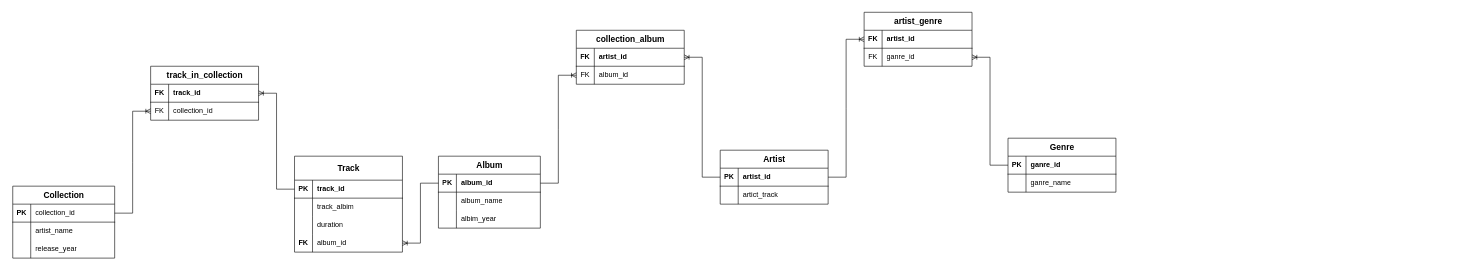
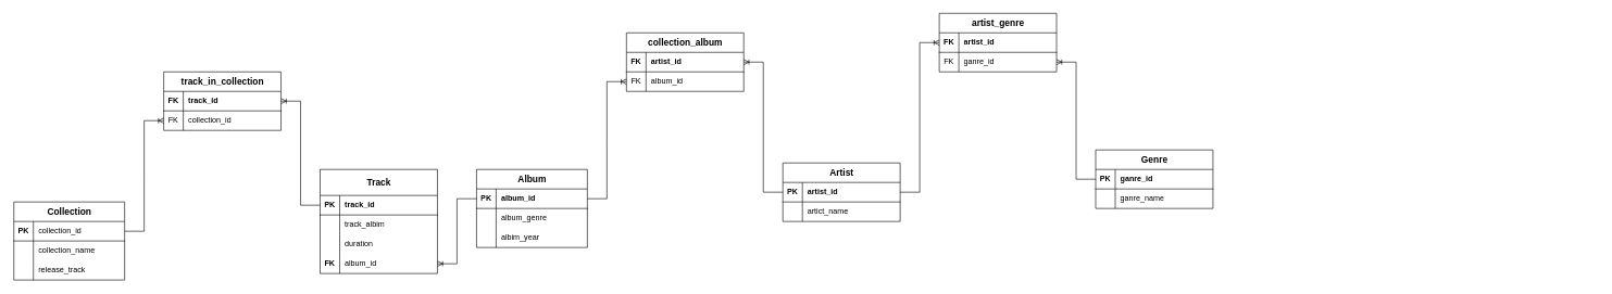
  <mxCell id="0" />
  <mxCell id="1" parent="0" />
  <mxCell id="2" value="&lt;span style=&quot;font-size: 14px;&quot;&gt;Track&lt;/span&gt;" style="shape=table;startSize=40;container=1;collapsible=1;childLayout=tableLayout;fixedRows=1;rowLines=0;fontStyle=1;align=center;resizeLast=1;html=1;" parent="1" vertex="1"><mxGeometry x="490" y="260" width="180" height="160" as="geometry" /></mxCell>
  <mxCell id="3" value="" style="shape=tableRow;horizontal=0;startSize=0;swimlaneHead=0;swimlaneBody=0;fillColor=none;collapsible=0;dropTarget=0;points=[[0,0.5],[1,0.5]];portConstraint=eastwest;top=0;left=0;right=0;bottom=1;" parent="2" vertex="1"><mxGeometry y="40" width="180" height="30" as="geometry" /></mxCell>
  <mxCell id="4" value="PK" style="shape=partialRectangle;connectable=0;fillColor=none;top=0;left=0;bottom=0;right=0;fontStyle=1;overflow=hidden;whiteSpace=wrap;html=1;" parent="3" vertex="1"><mxGeometry width="30" height="30" as="geometry"><mxRectangle width="30" height="30" as="alternateBounds" /></mxGeometry></mxCell>
  <mxCell id="5" value="track_id" style="shape=partialRectangle;connectable=0;fillColor=none;top=0;left=0;bottom=0;right=0;align=left;spacingLeft=6;fontStyle=1;overflow=hidden;whiteSpace=wrap;html=1;" parent="3" vertex="1"><mxGeometry x="30" width="150" height="30" as="geometry"><mxRectangle width="150" height="30" as="alternateBounds" /></mxGeometry></mxCell>
  <mxCell id="6" value="" style="shape=tableRow;horizontal=0;startSize=0;swimlaneHead=0;swimlaneBody=0;fillColor=none;collapsible=0;dropTarget=0;points=[[0,0.5],[1,0.5]];portConstraint=eastwest;top=0;left=0;right=0;bottom=0;" parent="2" vertex="1"><mxGeometry y="70" width="180" height="30" as="geometry" /></mxCell>
  <mxCell id="7" value="" style="shape=partialRectangle;connectable=0;fillColor=none;top=0;left=0;bottom=0;right=0;editable=1;overflow=hidden;whiteSpace=wrap;html=1;" parent="6" vertex="1"><mxGeometry width="30" height="30" as="geometry"><mxRectangle width="30" height="30" as="alternateBounds" /></mxGeometry></mxCell>
  <mxCell id="8" value="track_albim" style="shape=partialRectangle;connectable=0;fillColor=none;top=0;left=0;bottom=0;right=0;align=left;spacingLeft=6;overflow=hidden;whiteSpace=wrap;html=1;" parent="6" vertex="1"><mxGeometry x="30" width="150" height="30" as="geometry"><mxRectangle width="150" height="30" as="alternateBounds" /></mxGeometry></mxCell>
  <mxCell id="9" value="" style="shape=tableRow;horizontal=0;startSize=0;swimlaneHead=0;swimlaneBody=0;fillColor=none;collapsible=0;dropTarget=0;points=[[0,0.5],[1,0.5]];portConstraint=eastwest;top=0;left=0;right=0;bottom=0;" parent="2" vertex="1"><mxGeometry y="100" width="180" height="30" as="geometry" /></mxCell>
  <mxCell id="10" value="" style="shape=partialRectangle;connectable=0;fillColor=none;top=0;left=0;bottom=0;right=0;editable=1;overflow=hidden;whiteSpace=wrap;html=1;" parent="9" vertex="1"><mxGeometry width="30" height="30" as="geometry"><mxRectangle width="30" height="30" as="alternateBounds" /></mxGeometry></mxCell>
  <mxCell id="11" value="duration" style="shape=partialRectangle;connectable=0;fillColor=none;top=0;left=0;bottom=0;right=0;align=left;spacingLeft=6;overflow=hidden;whiteSpace=wrap;html=1;" parent="9" vertex="1"><mxGeometry x="30" width="150" height="30" as="geometry"><mxRectangle width="150" height="30" as="alternateBounds" /></mxGeometry></mxCell>
  <mxCell id="12" value="" style="shape=tableRow;horizontal=0;startSize=0;swimlaneHead=0;swimlaneBody=0;fillColor=none;collapsible=0;dropTarget=0;points=[[0,0.5],[1,0.5]];portConstraint=eastwest;top=0;left=0;right=0;bottom=0;" parent="2" vertex="1"><mxGeometry y="130" width="180" height="30" as="geometry" /></mxCell>
  <mxCell id="13" value="&lt;b&gt;FK&lt;/b&gt;" style="shape=partialRectangle;connectable=0;fillColor=none;top=0;left=0;bottom=0;right=0;editable=1;overflow=hidden;whiteSpace=wrap;html=1;" parent="12" vertex="1"><mxGeometry width="30" height="30" as="geometry"><mxRectangle width="30" height="30" as="alternateBounds" /></mxGeometry></mxCell>
  <mxCell id="14" value="album_id" style="shape=partialRectangle;connectable=0;fillColor=none;top=0;left=0;bottom=0;right=0;align=left;spacingLeft=6;overflow=hidden;whiteSpace=wrap;html=1;" parent="12" vertex="1"><mxGeometry x="30" width="150" height="30" as="geometry"><mxRectangle width="150" height="30" as="alternateBounds" /></mxGeometry></mxCell>
  <mxCell id="15" value="&lt;span style=&quot;font-size: 14px;&quot;&gt;&lt;b&gt;Genre&lt;/b&gt;&lt;/span&gt;" style="shape=table;startSize=30;container=1;collapsible=1;childLayout=tableLayout;fixedRows=1;rowLines=0;fontStyle=0;align=center;resizeLast=1;html=1;" parent="1" vertex="1"><mxGeometry x="1680" y="230" width="180" height="90" as="geometry" /></mxCell>
  <mxCell id="16" value="" style="shape=tableRow;horizontal=0;startSize=0;swimlaneHead=0;swimlaneBody=0;fillColor=none;collapsible=0;dropTarget=0;points=[[0,0.5],[1,0.5]];portConstraint=eastwest;top=0;left=0;right=0;bottom=1;" parent="15" vertex="1"><mxGeometry y="30" width="180" height="30" as="geometry" /></mxCell>
  <mxCell id="17" value="PK" style="shape=partialRectangle;connectable=0;fillColor=none;top=0;left=0;bottom=0;right=0;fontStyle=1;overflow=hidden;whiteSpace=wrap;html=1;" parent="16" vertex="1"><mxGeometry width="30" height="30" as="geometry"><mxRectangle width="30" height="30" as="alternateBounds" /></mxGeometry></mxCell>
  <mxCell id="18" value="&lt;span style=&quot;&quot;&gt;&lt;b&gt;ganre_id&lt;/b&gt;&lt;/span&gt;" style="shape=partialRectangle;connectable=0;fillColor=none;top=0;left=0;bottom=0;right=0;align=left;spacingLeft=6;fontStyle=0;overflow=hidden;whiteSpace=wrap;html=1;" parent="16" vertex="1"><mxGeometry x="30" width="150" height="30" as="geometry"><mxRectangle width="150" height="30" as="alternateBounds" /></mxGeometry></mxCell>
  <mxCell id="19" value="" style="shape=tableRow;horizontal=0;startSize=0;swimlaneHead=0;swimlaneBody=0;fillColor=none;collapsible=0;dropTarget=0;points=[[0,0.5],[1,0.5]];portConstraint=eastwest;top=0;left=0;right=0;bottom=0;" parent="15" vertex="1"><mxGeometry y="60" width="180" height="30" as="geometry" /></mxCell>
  <mxCell id="20" value="" style="shape=partialRectangle;connectable=0;fillColor=none;top=0;left=0;bottom=0;right=0;editable=1;overflow=hidden;whiteSpace=wrap;html=1;" parent="19" vertex="1"><mxGeometry width="30" height="30" as="geometry"><mxRectangle width="30" height="30" as="alternateBounds" /></mxGeometry></mxCell>
  <mxCell id="21" value="ganre_name" style="shape=partialRectangle;connectable=0;fillColor=none;top=0;left=0;bottom=0;right=0;align=left;spacingLeft=6;overflow=hidden;whiteSpace=wrap;html=1;" parent="19" vertex="1"><mxGeometry x="30" width="150" height="30" as="geometry"><mxRectangle width="150" height="30" as="alternateBounds" /></mxGeometry></mxCell>
  <mxCell id="22" value="" style="group" parent="1" vertex="1" connectable="0"><mxGeometry x="700" y="180" width="180" height="170" as="geometry" /></mxCell>
  <mxCell id="23" value="&lt;span style=&quot;font-size: 14px;&quot;&gt;Album&lt;/span&gt;" style="shape=table;startSize=30;container=1;collapsible=1;childLayout=tableLayout;fixedRows=1;rowLines=0;fontStyle=1;align=center;resizeLast=1;html=1;" parent="22" vertex="1"><mxGeometry x="30" y="80" width="170" height="120" as="geometry" /></mxCell>
  <mxCell id="24" value="" style="shape=tableRow;horizontal=0;startSize=0;swimlaneHead=0;swimlaneBody=0;fillColor=none;collapsible=0;dropTarget=0;points=[[0,0.5],[1,0.5]];portConstraint=eastwest;top=0;left=0;right=0;bottom=1;" parent="23" vertex="1"><mxGeometry y="30" width="170" height="30" as="geometry" /></mxCell>
  <mxCell id="25" value="PK" style="shape=partialRectangle;connectable=0;fillColor=none;top=0;left=0;bottom=0;right=0;fontStyle=1;overflow=hidden;whiteSpace=wrap;html=1;" parent="24" vertex="1"><mxGeometry width="30" height="30" as="geometry"><mxRectangle width="30" height="30" as="alternateBounds" /></mxGeometry></mxCell>
  <mxCell id="26" value="&lt;span style=&quot;&quot;&gt;album_id&lt;/span&gt;" style="shape=partialRectangle;connectable=0;fillColor=none;top=0;left=0;bottom=0;right=0;align=left;spacingLeft=6;fontStyle=1;overflow=hidden;whiteSpace=wrap;html=1;" parent="24" vertex="1"><mxGeometry x="30" width="140" height="30" as="geometry"><mxRectangle width="140" height="30" as="alternateBounds" /></mxGeometry></mxCell>
  <mxCell id="27" value="" style="shape=tableRow;horizontal=0;startSize=0;swimlaneHead=0;swimlaneBody=0;fillColor=none;collapsible=0;dropTarget=0;points=[[0,0.5],[1,0.5]];portConstraint=eastwest;top=0;left=0;right=0;bottom=0;" parent="23" vertex="1"><mxGeometry y="60" width="170" height="30" as="geometry" /></mxCell>
  <mxCell id="28" value="" style="shape=partialRectangle;connectable=0;fillColor=none;top=0;left=0;bottom=0;right=0;editable=1;overflow=hidden;whiteSpace=wrap;html=1;" parent="27" vertex="1"><mxGeometry width="30" height="30" as="geometry"><mxRectangle width="30" height="30" as="alternateBounds" /></mxGeometry></mxCell>
- <mxCell id="29" value="album_name" style="shape=partialRectangle;connectable=0;fillColor=none;top=0;left=0;bottom=0;right=0;align=left;spacingLeft=6;overflow=hidden;whiteSpace=wrap;html=1;" parent="27" vertex="1"><mxGeometry x="30" width="140" height="30" as="geometry"><mxRectangle width="140" height="30" as="alternateBounds" /></mxGeometry></mxCell>
+ <mxCell id="29" value="album_genre" style="shape=partialRectangle;connectable=0;fillColor=none;top=0;left=0;bottom=0;right=0;align=left;spacingLeft=6;overflow=hidden;whiteSpace=wrap;html=1;" parent="27" vertex="1"><mxGeometry x="30" width="140" height="30" as="geometry"><mxRectangle width="140" height="30" as="alternateBounds" /></mxGeometry></mxCell>
  <mxCell id="30" value="" style="shape=tableRow;horizontal=0;startSize=0;swimlaneHead=0;swimlaneBody=0;fillColor=none;collapsible=0;dropTarget=0;points=[[0,0.5],[1,0.5]];portConstraint=eastwest;top=0;left=0;right=0;bottom=0;" parent="23" vertex="1"><mxGeometry y="90" width="170" height="30" as="geometry" /></mxCell>
  <mxCell id="31" value="" style="shape=partialRectangle;connectable=0;fillColor=none;top=0;left=0;bottom=0;right=0;editable=1;overflow=hidden;whiteSpace=wrap;html=1;" parent="30" vertex="1"><mxGeometry width="30" height="30" as="geometry"><mxRectangle width="30" height="30" as="alternateBounds" /></mxGeometry></mxCell>
  <mxCell id="32" value="albim_year" style="shape=partialRectangle;connectable=0;fillColor=none;top=0;left=0;bottom=0;right=0;align=left;spacingLeft=6;overflow=hidden;whiteSpace=wrap;html=1;" parent="30" vertex="1"><mxGeometry x="30" width="140" height="30" as="geometry"><mxRectangle width="140" height="30" as="alternateBounds" /></mxGeometry></mxCell>
  <mxCell id="33" value="" style="group" parent="1" vertex="1" connectable="0"><mxGeometry x="1200" y="250" width="180" height="90" as="geometry" /></mxCell>
  <mxCell id="34" value="&lt;span style=&quot;font-size: 14px;&quot;&gt;Artist&lt;/span&gt;" style="shape=table;startSize=30;container=1;collapsible=1;childLayout=tableLayout;fixedRows=1;rowLines=0;fontStyle=1;align=center;resizeLast=1;html=1;" parent="33" vertex="1"><mxGeometry width="180" height="90" as="geometry" /></mxCell>
  <mxCell id="35" value="" style="shape=tableRow;horizontal=0;startSize=0;swimlaneHead=0;swimlaneBody=0;fillColor=none;collapsible=0;dropTarget=0;points=[[0,0.5],[1,0.5]];portConstraint=eastwest;top=0;left=0;right=0;bottom=1;" parent="34" vertex="1"><mxGeometry y="30" width="180" height="30" as="geometry" /></mxCell>
  <mxCell id="36" value="PK" style="shape=partialRectangle;connectable=0;fillColor=none;top=0;left=0;bottom=0;right=0;fontStyle=1;overflow=hidden;whiteSpace=wrap;html=1;" parent="35" vertex="1"><mxGeometry width="30" height="30" as="geometry"><mxRectangle width="30" height="30" as="alternateBounds" /></mxGeometry></mxCell>
  <mxCell id="37" value="&lt;b&gt;artist_id&lt;/b&gt;" style="shape=partialRectangle;connectable=0;fillColor=none;top=0;left=0;bottom=0;right=0;align=left;spacingLeft=6;fontStyle=0;overflow=hidden;whiteSpace=wrap;html=1;" parent="35" vertex="1"><mxGeometry x="30" width="150" height="30" as="geometry"><mxRectangle width="150" height="30" as="alternateBounds" /></mxGeometry></mxCell>
  <mxCell id="38" value="" style="shape=tableRow;horizontal=0;startSize=0;swimlaneHead=0;swimlaneBody=0;fillColor=none;collapsible=0;dropTarget=0;points=[[0,0.5],[1,0.5]];portConstraint=eastwest;top=0;left=0;right=0;bottom=0;" parent="34" vertex="1"><mxGeometry y="60" width="180" height="30" as="geometry" /></mxCell>
  <mxCell id="39" value="" style="shape=partialRectangle;connectable=0;fillColor=none;top=0;left=0;bottom=0;right=0;editable=1;overflow=hidden;whiteSpace=wrap;html=1;" parent="38" vertex="1"><mxGeometry width="30" height="30" as="geometry"><mxRectangle width="30" height="30" as="alternateBounds" /></mxGeometry></mxCell>
- <mxCell id="40" value="artict_track" style="shape=partialRectangle;connectable=0;fillColor=none;top=0;left=0;bottom=0;right=0;align=left;spacingLeft=6;overflow=hidden;whiteSpace=wrap;html=1;" parent="38" vertex="1"><mxGeometry x="30" width="150" height="30" as="geometry"><mxRectangle width="150" height="30" as="alternateBounds" /></mxGeometry></mxCell>
+ <mxCell id="40" value="artict_name" style="shape=partialRectangle;connectable=0;fillColor=none;top=0;left=0;bottom=0;right=0;align=left;spacingLeft=6;overflow=hidden;whiteSpace=wrap;html=1;" parent="38" vertex="1"><mxGeometry x="30" width="150" height="30" as="geometry"><mxRectangle width="150" height="30" as="alternateBounds" /></mxGeometry></mxCell>
  <mxCell id="41" value="&lt;span style=&quot;font-size: 14px;&quot;&gt;&lt;b&gt;artist_genre&lt;/b&gt;&lt;/span&gt;" style="shape=table;startSize=30;container=1;collapsible=1;childLayout=tableLayout;fixedRows=1;rowLines=0;fontStyle=0;align=center;resizeLast=1;html=1;" parent="1" vertex="1"><mxGeometry x="1440" y="20" width="180" height="90" as="geometry" /></mxCell>
  <mxCell id="42" value="" style="shape=tableRow;horizontal=0;startSize=0;swimlaneHead=0;swimlaneBody=0;fillColor=none;collapsible=0;dropTarget=0;points=[[0,0.5],[1,0.5]];portConstraint=eastwest;top=0;left=0;right=0;bottom=1;" parent="41" vertex="1"><mxGeometry y="30" width="180" height="30" as="geometry" /></mxCell>
  <mxCell id="43" value="FK" style="shape=partialRectangle;connectable=0;fillColor=none;top=0;left=0;bottom=0;right=0;fontStyle=1;overflow=hidden;whiteSpace=wrap;html=1;" parent="42" vertex="1"><mxGeometry width="30" height="30" as="geometry"><mxRectangle width="30" height="30" as="alternateBounds" /></mxGeometry></mxCell>
  <mxCell id="44" value="&lt;b&gt;artist_id&lt;/b&gt;" style="shape=partialRectangle;connectable=0;fillColor=none;top=0;left=0;bottom=0;right=0;align=left;spacingLeft=6;fontStyle=0;overflow=hidden;whiteSpace=wrap;html=1;" parent="42" vertex="1"><mxGeometry x="30" width="150" height="30" as="geometry"><mxRectangle width="150" height="30" as="alternateBounds" /></mxGeometry></mxCell>
  <mxCell id="45" value="" style="shape=tableRow;horizontal=0;startSize=0;swimlaneHead=0;swimlaneBody=0;fillColor=none;collapsible=0;dropTarget=0;points=[[0,0.5],[1,0.5]];portConstraint=eastwest;top=0;left=0;right=0;bottom=0;" parent="41" vertex="1"><mxGeometry y="60" width="180" height="30" as="geometry" /></mxCell>
  <mxCell id="46" value="FK" style="shape=partialRectangle;connectable=0;fillColor=none;top=0;left=0;bottom=0;right=0;editable=1;overflow=hidden;whiteSpace=wrap;html=1;" parent="45" vertex="1"><mxGeometry width="30" height="30" as="geometry"><mxRectangle width="30" height="30" as="alternateBounds" /></mxGeometry></mxCell>
  <mxCell id="47" value="ganre_id" style="shape=partialRectangle;connectable=0;fillColor=none;top=0;left=0;bottom=0;right=0;align=left;spacingLeft=6;overflow=hidden;whiteSpace=wrap;html=1;" parent="45" vertex="1"><mxGeometry x="30" width="150" height="30" as="geometry"><mxRectangle width="150" height="30" as="alternateBounds" /></mxGeometry></mxCell>
  <mxCell id="48" value="&lt;span style=&quot;font-size: 14px;&quot;&gt;&lt;b&gt;collection_album&lt;/b&gt;&lt;/span&gt;" style="shape=table;startSize=30;container=1;collapsible=1;childLayout=tableLayout;fixedRows=1;rowLines=0;fontStyle=0;align=center;resizeLast=1;html=1;" parent="1" vertex="1"><mxGeometry x="960" y="50" width="180" height="90" as="geometry" /></mxCell>
  <mxCell id="49" value="" style="shape=tableRow;horizontal=0;startSize=0;swimlaneHead=0;swimlaneBody=0;fillColor=none;collapsible=0;dropTarget=0;points=[[0,0.5],[1,0.5]];portConstraint=eastwest;top=0;left=0;right=0;bottom=1;" parent="48" vertex="1"><mxGeometry y="30" width="180" height="30" as="geometry" /></mxCell>
  <mxCell id="50" value="FK" style="shape=partialRectangle;connectable=0;fillColor=none;top=0;left=0;bottom=0;right=0;fontStyle=1;overflow=hidden;whiteSpace=wrap;html=1;" parent="49" vertex="1"><mxGeometry width="30" height="30" as="geometry"><mxRectangle width="30" height="30" as="alternateBounds" /></mxGeometry></mxCell>
  <mxCell id="51" value="&lt;b&gt;artist_id&lt;/b&gt;" style="shape=partialRectangle;connectable=0;fillColor=none;top=0;left=0;bottom=0;right=0;align=left;spacingLeft=6;fontStyle=0;overflow=hidden;whiteSpace=wrap;html=1;" parent="49" vertex="1"><mxGeometry x="30" width="150" height="30" as="geometry"><mxRectangle width="150" height="30" as="alternateBounds" /></mxGeometry></mxCell>
  <mxCell id="52" value="" style="shape=tableRow;horizontal=0;startSize=0;swimlaneHead=0;swimlaneBody=0;fillColor=none;collapsible=0;dropTarget=0;points=[[0,0.5],[1,0.5]];portConstraint=eastwest;top=0;left=0;right=0;bottom=0;" parent="48" vertex="1"><mxGeometry y="60" width="180" height="30" as="geometry" /></mxCell>
  <mxCell id="53" value="FK" style="shape=partialRectangle;connectable=0;fillColor=none;top=0;left=0;bottom=0;right=0;editable=1;overflow=hidden;whiteSpace=wrap;html=1;" parent="52" vertex="1"><mxGeometry width="30" height="30" as="geometry"><mxRectangle width="30" height="30" as="alternateBounds" /></mxGeometry></mxCell>
  <mxCell id="54" value="album_id" style="shape=partialRectangle;connectable=0;fillColor=none;top=0;left=0;bottom=0;right=0;align=left;spacingLeft=6;overflow=hidden;whiteSpace=wrap;html=1;" parent="52" vertex="1"><mxGeometry x="30" width="150" height="30" as="geometry"><mxRectangle width="150" height="30" as="alternateBounds" /></mxGeometry></mxCell>
  <mxCell id="55" value="&lt;span style=&quot;font-size: 14px;&quot;&gt;&lt;b&gt;track_in_collection&lt;/b&gt;&lt;/span&gt;" style="shape=table;startSize=30;container=1;collapsible=1;childLayout=tableLayout;fixedRows=1;rowLines=0;fontStyle=0;align=center;resizeLast=1;html=1;" parent="1" vertex="1"><mxGeometry x="250" y="110" width="180" height="90" as="geometry" /></mxCell>
  <mxCell id="56" value="" style="shape=tableRow;horizontal=0;startSize=0;swimlaneHead=0;swimlaneBody=0;fillColor=none;collapsible=0;dropTarget=0;points=[[0,0.5],[1,0.5]];portConstraint=eastwest;top=0;left=0;right=0;bottom=1;" parent="55" vertex="1"><mxGeometry y="30" width="180" height="30" as="geometry" /></mxCell>
  <mxCell id="57" value="FK" style="shape=partialRectangle;connectable=0;fillColor=none;top=0;left=0;bottom=0;right=0;fontStyle=1;overflow=hidden;whiteSpace=wrap;html=1;" parent="56" vertex="1"><mxGeometry width="30" height="30" as="geometry"><mxRectangle width="30" height="30" as="alternateBounds" /></mxGeometry></mxCell>
  <mxCell id="58" value="&lt;b&gt;track_id&lt;/b&gt;" style="shape=partialRectangle;connectable=0;fillColor=none;top=0;left=0;bottom=0;right=0;align=left;spacingLeft=6;fontStyle=0;overflow=hidden;whiteSpace=wrap;html=1;" parent="56" vertex="1"><mxGeometry x="30" width="150" height="30" as="geometry"><mxRectangle width="150" height="30" as="alternateBounds" /></mxGeometry></mxCell>
  <mxCell id="59" value="" style="shape=tableRow;horizontal=0;startSize=0;swimlaneHead=0;swimlaneBody=0;fillColor=none;collapsible=0;dropTarget=0;points=[[0,0.5],[1,0.5]];portConstraint=eastwest;top=0;left=0;right=0;bottom=0;" parent="55" vertex="1"><mxGeometry y="60" width="180" height="30" as="geometry" /></mxCell>
  <mxCell id="60" value="FK" style="shape=partialRectangle;connectable=0;fillColor=none;top=0;left=0;bottom=0;right=0;editable=1;overflow=hidden;whiteSpace=wrap;html=1;" parent="59" vertex="1"><mxGeometry width="30" height="30" as="geometry"><mxRectangle width="30" height="30" as="alternateBounds" /></mxGeometry></mxCell>
  <mxCell id="61" value="collection_id" style="shape=partialRectangle;connectable=0;fillColor=none;top=0;left=0;bottom=0;right=0;align=left;spacingLeft=6;overflow=hidden;whiteSpace=wrap;html=1;" parent="59" vertex="1"><mxGeometry x="30" width="150" height="30" as="geometry"><mxRectangle width="150" height="30" as="alternateBounds" /></mxGeometry></mxCell>
  <mxCell id="62" value="&lt;span style=&quot;font-size: 14px;&quot;&gt;Collection&lt;/span&gt;" style="shape=table;startSize=30;container=1;collapsible=1;childLayout=tableLayout;fixedRows=1;rowLines=0;fontStyle=1;align=center;resizeLast=1;html=1;" parent="1" vertex="1"><mxGeometry x="20" y="310" width="170" height="120" as="geometry" /></mxCell>
  <mxCell id="63" value="" style="shape=tableRow;horizontal=0;startSize=0;swimlaneHead=0;swimlaneBody=0;fillColor=none;collapsible=0;dropTarget=0;points=[[0,0.5],[1,0.5]];portConstraint=eastwest;top=0;left=0;right=0;bottom=1;" parent="62" vertex="1"><mxGeometry y="30" width="170" height="30" as="geometry" /></mxCell>
  <mxCell id="64" value="PK" style="shape=partialRectangle;connectable=0;fillColor=none;top=0;left=0;bottom=0;right=0;fontStyle=1;overflow=hidden;whiteSpace=wrap;html=1;" parent="63" vertex="1"><mxGeometry width="30" height="30" as="geometry"><mxRectangle width="30" height="30" as="alternateBounds" /></mxGeometry></mxCell>
  <mxCell id="65" value="&lt;span style=&quot;font-weight: 400;&quot;&gt;collection_id&lt;/span&gt;" style="shape=partialRectangle;connectable=0;fillColor=none;top=0;left=0;bottom=0;right=0;align=left;spacingLeft=6;fontStyle=1;overflow=hidden;whiteSpace=wrap;html=1;" parent="63" vertex="1"><mxGeometry x="30" width="140" height="30" as="geometry"><mxRectangle width="140" height="30" as="alternateBounds" /></mxGeometry></mxCell>
  <mxCell id="66" value="" style="shape=tableRow;horizontal=0;startSize=0;swimlaneHead=0;swimlaneBody=0;fillColor=none;collapsible=0;dropTarget=0;points=[[0,0.5],[1,0.5]];portConstraint=eastwest;top=0;left=0;right=0;bottom=0;" parent="62" vertex="1"><mxGeometry y="60" width="170" height="30" as="geometry" /></mxCell>
  <mxCell id="67" value="" style="shape=partialRectangle;connectable=0;fillColor=none;top=0;left=0;bottom=0;right=0;editable=1;overflow=hidden;whiteSpace=wrap;html=1;" parent="66" vertex="1"><mxGeometry width="30" height="30" as="geometry"><mxRectangle width="30" height="30" as="alternateBounds" /></mxGeometry></mxCell>
- <mxCell id="68" value="artist_name" style="shape=partialRectangle;connectable=0;fillColor=none;top=0;left=0;bottom=0;right=0;align=left;spacingLeft=6;overflow=hidden;whiteSpace=wrap;html=1;" parent="66" vertex="1"><mxGeometry x="30" width="140" height="30" as="geometry"><mxRectangle width="140" height="30" as="alternateBounds" /></mxGeometry></mxCell>
+ <mxCell id="68" value="collection_name" style="shape=partialRectangle;connectable=0;fillColor=none;top=0;left=0;bottom=0;right=0;align=left;spacingLeft=6;overflow=hidden;whiteSpace=wrap;html=1;" parent="66" vertex="1"><mxGeometry x="30" width="140" height="30" as="geometry"><mxRectangle width="140" height="30" as="alternateBounds" /></mxGeometry></mxCell>
  <mxCell id="69" value="" style="shape=tableRow;horizontal=0;startSize=0;swimlaneHead=0;swimlaneBody=0;fillColor=none;collapsible=0;dropTarget=0;points=[[0,0.5],[1,0.5]];portConstraint=eastwest;top=0;left=0;right=0;bottom=0;" parent="62" vertex="1"><mxGeometry y="90" width="170" height="30" as="geometry" /></mxCell>
  <mxCell id="70" value="" style="shape=partialRectangle;connectable=0;fillColor=none;top=0;left=0;bottom=0;right=0;editable=1;overflow=hidden;whiteSpace=wrap;html=1;" parent="69" vertex="1"><mxGeometry width="30" height="30" as="geometry"><mxRectangle width="30" height="30" as="alternateBounds" /></mxGeometry></mxCell>
- <mxCell id="71" value="release_year" style="shape=partialRectangle;connectable=0;fillColor=none;top=0;left=0;bottom=0;right=0;align=left;spacingLeft=6;overflow=hidden;whiteSpace=wrap;html=1;" parent="69" vertex="1"><mxGeometry x="30" width="140" height="30" as="geometry"><mxRectangle width="140" height="30" as="alternateBounds" /></mxGeometry></mxCell>
+ <mxCell id="71" value="release_track" style="shape=partialRectangle;connectable=0;fillColor=none;top=0;left=0;bottom=0;right=0;align=left;spacingLeft=6;overflow=hidden;whiteSpace=wrap;html=1;" parent="69" vertex="1"><mxGeometry x="30" width="140" height="30" as="geometry"><mxRectangle width="140" height="30" as="alternateBounds" /></mxGeometry></mxCell>
  <mxCell id="72" value="" style="edgeStyle=entityRelationEdgeStyle;fontSize=12;html=1;endArrow=ERoneToMany;rounded=0;entryX=1;entryY=0.5;entryDx=0;entryDy=0;exitX=0;exitY=0.5;exitDx=0;exitDy=0;" parent="1" source="24" target="12" edge="1"><mxGeometry width="100" height="100" relative="1" as="geometry"><mxPoint x="810" y="510" as="sourcePoint" /><mxPoint x="910" y="410" as="targetPoint" /></mxGeometry></mxCell>
  <mxCell id="73" value="" style="edgeStyle=entityRelationEdgeStyle;fontSize=12;html=1;endArrow=ERoneToMany;rounded=0;exitX=0;exitY=0.5;exitDx=0;exitDy=0;" parent="1" source="3" target="56" edge="1"><mxGeometry width="100" height="100" relative="1" as="geometry"><mxPoint x="810" y="510" as="sourcePoint" /><mxPoint x="910" y="410" as="targetPoint" /></mxGeometry></mxCell>
  <mxCell id="74" value="" style="edgeStyle=entityRelationEdgeStyle;fontSize=12;html=1;endArrow=ERoneToMany;rounded=0;entryX=0;entryY=0.5;entryDx=0;entryDy=0;exitX=1;exitY=0.5;exitDx=0;exitDy=0;" parent="1" source="63" target="59" edge="1"><mxGeometry width="100" height="100" relative="1" as="geometry"><mxPoint x="810" y="510" as="sourcePoint" /><mxPoint x="910" y="410" as="targetPoint" /></mxGeometry></mxCell>
  <mxCell id="75" value="" style="edgeStyle=entityRelationEdgeStyle;fontSize=12;html=1;endArrow=ERoneToMany;rounded=0;entryX=0;entryY=0.5;entryDx=0;entryDy=0;exitX=1;exitY=0.5;exitDx=0;exitDy=0;" parent="1" source="24" target="52" edge="1"><mxGeometry width="100" height="100" relative="1" as="geometry"><mxPoint x="810" y="510" as="sourcePoint" /><mxPoint x="910" y="410" as="targetPoint" /></mxGeometry></mxCell>
  <mxCell id="76" value="" style="edgeStyle=entityRelationEdgeStyle;fontSize=12;html=1;endArrow=ERoneToMany;rounded=0;entryX=0;entryY=0.5;entryDx=0;entryDy=0;exitX=1;exitY=0.5;exitDx=0;exitDy=0;" parent="1" source="35" target="42" edge="1"><mxGeometry width="100" height="100" relative="1" as="geometry"><mxPoint x="810" y="510" as="sourcePoint" /><mxPoint x="910" y="410" as="targetPoint" /></mxGeometry></mxCell>
  <mxCell id="77" value="" style="edgeStyle=entityRelationEdgeStyle;fontSize=12;html=1;endArrow=ERoneToMany;rounded=0;entryX=1;entryY=0.5;entryDx=0;entryDy=0;" parent="1" source="35" target="49" edge="1"><mxGeometry width="100" height="100" relative="1" as="geometry"><mxPoint x="1150" y="280" as="sourcePoint" /><mxPoint x="1250" y="180" as="targetPoint" /></mxGeometry></mxCell>
  <mxCell id="78" value="" style="edgeStyle=entityRelationEdgeStyle;fontSize=12;html=1;endArrow=ERoneToMany;rounded=0;entryX=1;entryY=0.5;entryDx=0;entryDy=0;exitX=0;exitY=0.5;exitDx=0;exitDy=0;" parent="1" source="16" target="45" edge="1"><mxGeometry width="100" height="100" relative="1" as="geometry"><mxPoint x="1650" y="180" as="sourcePoint" /><mxPoint x="1750" y="80" as="targetPoint" /><Array as="points"><mxPoint x="2450" y="100" /></Array></mxGeometry></mxCell>
